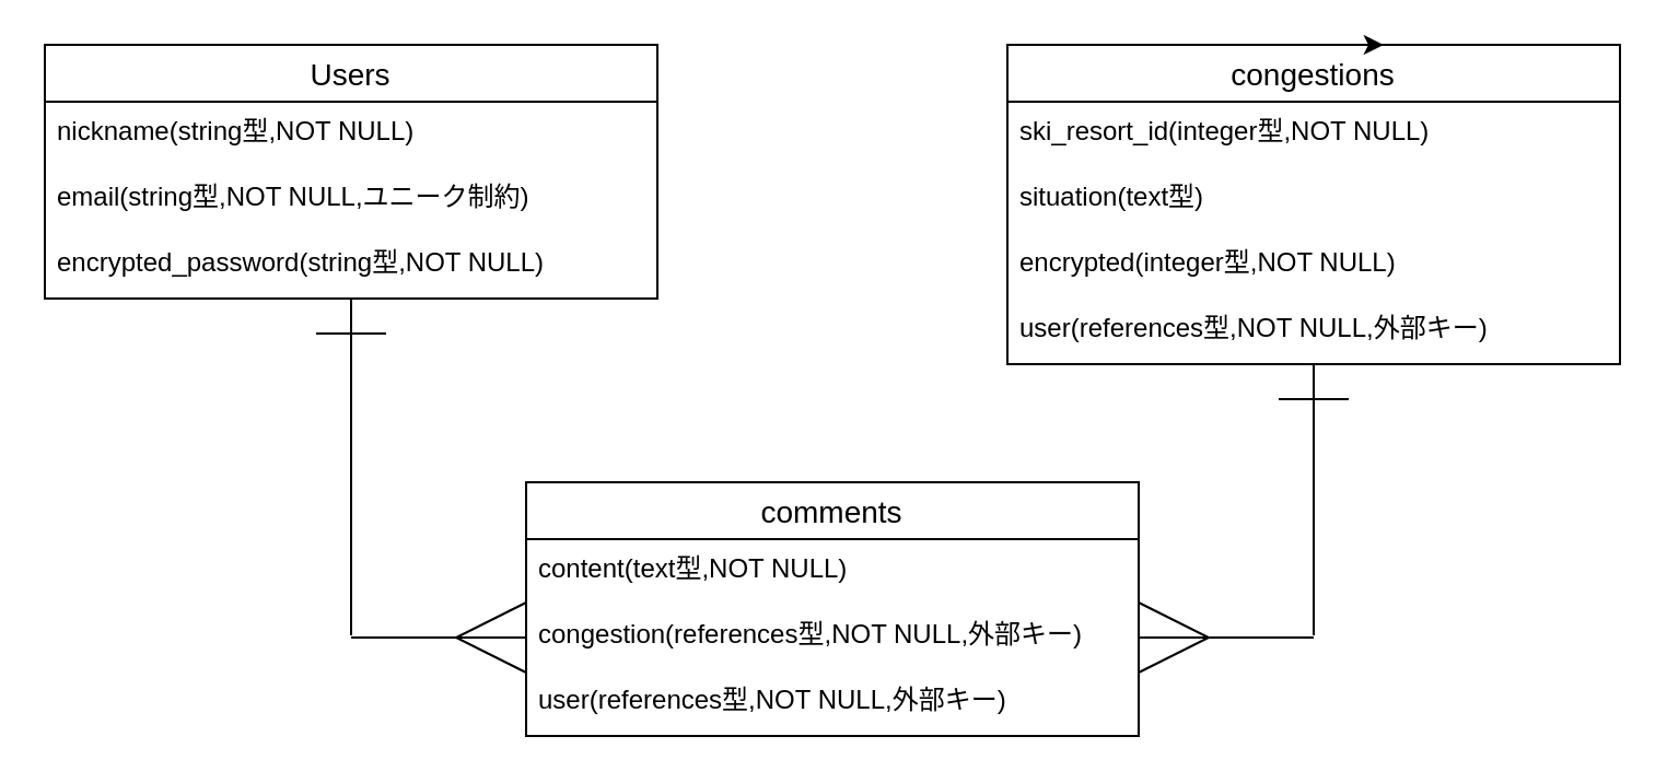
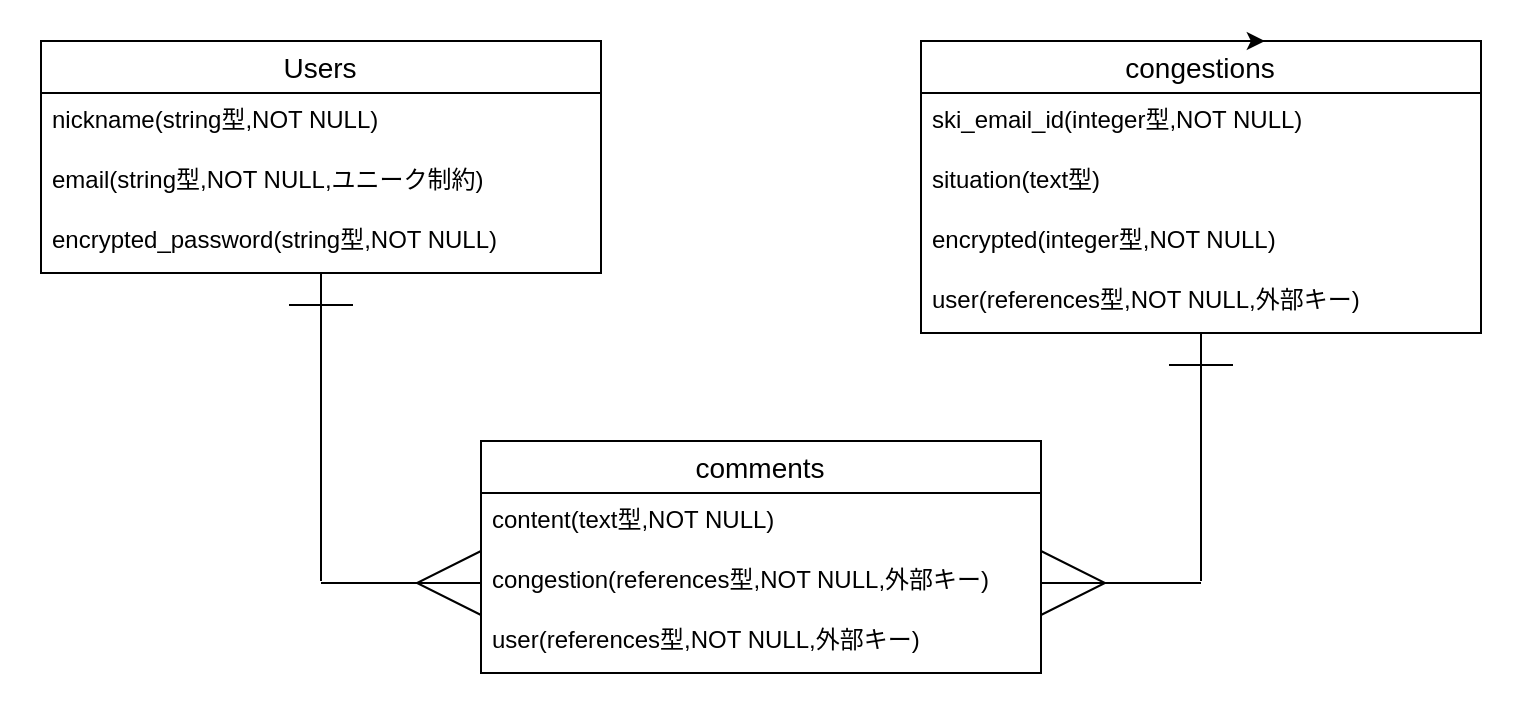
  <mxCell id="0" />
  <mxCell id="1" parent="0" />
  <mxCell id="2" style="edgeStyle=none;html=1;startArrow=ERone;startFill=0;endArrow=none;endFill=0;startSize=30;endSize=30;" parent="1" source="3" edge="1"><mxGeometry relative="1" as="geometry"><mxPoint x="160" y="290" as="targetPoint" /></mxGeometry></mxCell>
  <mxCell id="3" value="Users" style="swimlane;fontStyle=0;childLayout=stackLayout;horizontal=1;startSize=26;horizontalStack=0;resizeParent=1;resizeParentMax=0;resizeLast=0;collapsible=1;marginBottom=0;align=center;fontSize=14;" parent="1" vertex="1"><mxGeometry x="20" y="20" width="280" height="116" as="geometry" /></mxCell>
  <mxCell id="4" value="nickname(string型,NOT NULL)" style="text;strokeColor=none;fillColor=none;spacingLeft=4;spacingRight=4;overflow=hidden;rotatable=0;points=[[0,0.5],[1,0.5]];portConstraint=eastwest;fontSize=12;" parent="3" vertex="1"><mxGeometry y="26" width="280" height="30" as="geometry" /></mxCell>
  <mxCell id="5" value="email(string型,NOT NULL,ユニーク制約)" style="text;strokeColor=none;fillColor=none;spacingLeft=4;spacingRight=4;overflow=hidden;rotatable=0;points=[[0,0.5],[1,0.5]];portConstraint=eastwest;fontSize=12;" parent="3" vertex="1"><mxGeometry y="56" width="280" height="30" as="geometry" /></mxCell>
  <mxCell id="6" value="encrypted_password(string型,NOT NULL)" style="text;strokeColor=none;fillColor=none;spacingLeft=4;spacingRight=4;overflow=hidden;rotatable=0;points=[[0,0.5],[1,0.5]];portConstraint=eastwest;fontSize=12;" parent="3" vertex="1"><mxGeometry y="86" width="280" height="30" as="geometry" /></mxCell>
  <mxCell id="7" style="edgeStyle=none;html=1;startArrow=ERone;startFill=0;endArrow=none;endFill=0;startSize=30;endSize=30;" parent="1" source="8" edge="1"><mxGeometry relative="1" as="geometry"><mxPoint x="600" y="290" as="targetPoint" /></mxGeometry></mxCell>
  <mxCell id="8" value="congestions" style="swimlane;fontStyle=0;childLayout=stackLayout;horizontal=1;startSize=26;horizontalStack=0;resizeParent=1;resizeParentMax=0;resizeLast=0;collapsible=1;marginBottom=0;align=center;fontSize=14;" parent="1" vertex="1"><mxGeometry x="460" y="20" width="280" height="146" as="geometry" /></mxCell>
- <mxCell id="9" value="ski_resort_id(integer型,NOT NULL)" style="text;strokeColor=none;fillColor=none;spacingLeft=4;spacingRight=4;overflow=hidden;rotatable=0;points=[[0,0.5],[1,0.5]];portConstraint=eastwest;fontSize=12;" parent="8" vertex="1"><mxGeometry y="26" width="280" height="30" as="geometry" /></mxCell>
+ <mxCell id="9" value="ski_email_id(integer型,NOT NULL)" style="text;strokeColor=none;fillColor=none;spacingLeft=4;spacingRight=4;overflow=hidden;rotatable=0;points=[[0,0.5],[1,0.5]];portConstraint=eastwest;fontSize=12;" parent="8" vertex="1"><mxGeometry y="26" width="280" height="30" as="geometry" /></mxCell>
  <mxCell id="10" value="situation(text型)" style="text;strokeColor=none;fillColor=none;spacingLeft=4;spacingRight=4;overflow=hidden;rotatable=0;points=[[0,0.5],[1,0.5]];portConstraint=eastwest;fontSize=12;" parent="8" vertex="1"><mxGeometry y="56" width="280" height="30" as="geometry" /></mxCell>
  <mxCell id="11" value="encrypted(integer型,NOT NULL)" style="text;strokeColor=none;fillColor=none;spacingLeft=4;spacingRight=4;overflow=hidden;rotatable=0;points=[[0,0.5],[1,0.5]];portConstraint=eastwest;fontSize=12;" parent="8" vertex="1"><mxGeometry y="86" width="280" height="30" as="geometry" /></mxCell>
  <mxCell id="12" value="user(references型,NOT NULL,外部キー)" style="text;strokeColor=none;fillColor=none;spacingLeft=4;spacingRight=4;overflow=hidden;rotatable=0;points=[[0,0.5],[1,0.5]];portConstraint=eastwest;fontSize=12;" parent="8" vertex="1"><mxGeometry y="116" width="280" height="30" as="geometry" /></mxCell>
  <mxCell id="13" value="comments" style="swimlane;fontStyle=0;childLayout=stackLayout;horizontal=1;startSize=26;horizontalStack=0;resizeParent=1;resizeParentMax=0;resizeLast=0;collapsible=1;marginBottom=0;align=center;fontSize=14;" parent="1" vertex="1"><mxGeometry x="240" y="220" width="280" height="116" as="geometry" /></mxCell>
  <mxCell id="14" value="content(text型,NOT NULL)" style="text;strokeColor=none;fillColor=none;spacingLeft=4;spacingRight=4;overflow=hidden;rotatable=0;points=[[0,0.5],[1,0.5]];portConstraint=eastwest;fontSize=12;" parent="13" vertex="1"><mxGeometry y="26" width="280" height="30" as="geometry" /></mxCell>
  <mxCell id="15" value="congestion(references型,NOT NULL,外部キー)" style="text;strokeColor=none;fillColor=none;spacingLeft=4;spacingRight=4;overflow=hidden;rotatable=0;points=[[0,0.5],[1,0.5]];portConstraint=eastwest;fontSize=12;" parent="13" vertex="1"><mxGeometry y="56" width="280" height="30" as="geometry" /></mxCell>
  <mxCell id="16" value="user(references型,NOT NULL,外部キー)" style="text;strokeColor=none;fillColor=none;spacingLeft=4;spacingRight=4;overflow=hidden;rotatable=0;points=[[0,0.5],[1,0.5]];portConstraint=eastwest;fontSize=12;" parent="13" vertex="1"><mxGeometry y="86" width="280" height="30" as="geometry" /></mxCell>
  <mxCell id="17" style="edgeStyle=none;html=1;exitX=0.5;exitY=0;exitDx=0;exitDy=0;entryX=0.614;entryY=0;entryDx=0;entryDy=0;entryPerimeter=0;" parent="1" source="8" target="8" edge="1"><mxGeometry relative="1" as="geometry" /></mxCell>
  <mxCell id="18" style="edgeStyle=none;html=1;startArrow=ERmany;startFill=0;endArrow=none;endFill=0;startSize=30;endSize=30;" parent="1" source="15" edge="1"><mxGeometry relative="1" as="geometry"><mxPoint x="160" y="291" as="targetPoint" /></mxGeometry></mxCell>
  <mxCell id="19" style="edgeStyle=none;html=1;startArrow=ERmany;startFill=0;endArrow=none;endFill=0;startSize=30;endSize=30;" parent="1" source="15" edge="1"><mxGeometry relative="1" as="geometry"><mxPoint x="600" y="291" as="targetPoint" /></mxGeometry></mxCell>
